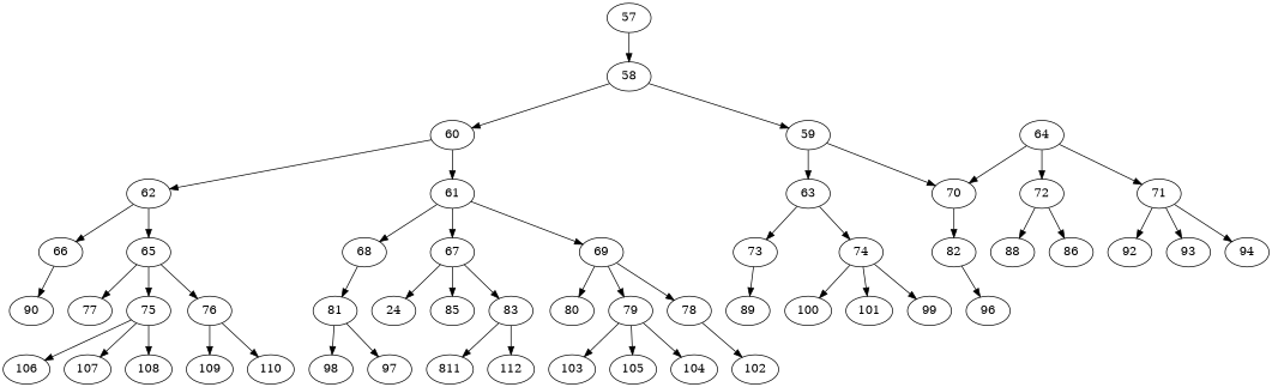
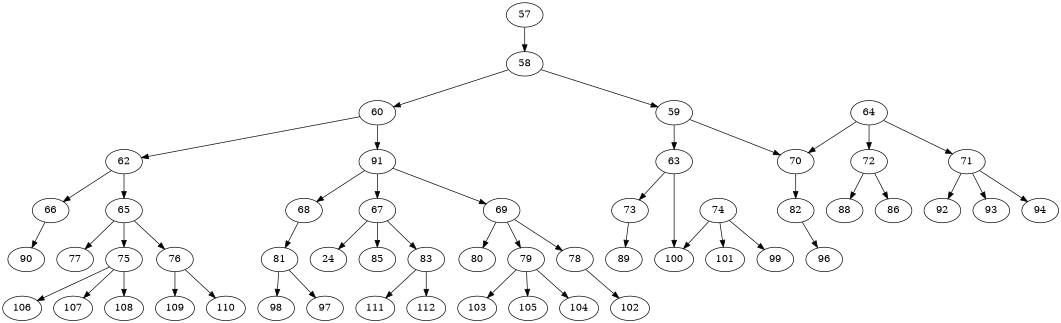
  strict digraph {
    57
    58
    60
    59
    62
-   61
+   61 [label=91]
    63
    70
    66
    65
    68
    67
    69
    73
    74
    64
    72
    71
    89
    100
    101
    99
    82
    88
    86
    92
    93
    94
    90
    77
    75
    76
    81
    n34 [label=24]
    85
    83
    80
    79
    78
    98
    97
-   111 [label=811]
+   111
    112
    103
    105
    104
    102
    106
    107
    108
    109
    110
    96
    57 -> 58
    58 -> 60
    58 -> 59
    60 -> 62
    60 -> 61
    59 -> 63
    59 -> 70
    62 -> 66
    62 -> 65
    61 -> 68
    61 -> 67
    61 -> 69
    63 -> 73
-   63 -> 74
+   63 -> 100
    70 -> 82
    66 -> 90
    65 -> 77
    65 -> 75
    65 -> 76
    68 -> 81
    67 -> n34
    67 -> 85
    67 -> 83
    69 -> 80
    69 -> 79
    69 -> 78
    73 -> 89
    74 -> 100
    74 -> 101
    74 -> 99
    64 -> 70
    64 -> 72
    64 -> 71
    72 -> 88
    72 -> 86
    71 -> 92
    71 -> 93
    71 -> 94
    82 -> 96
    75 -> 106
    75 -> 107
    75 -> 108
    76 -> 109
    76 -> 110
    81 -> 98
    81 -> 97
    83 -> 111
    83 -> 112
    79 -> 103
    79 -> 105
    79 -> 104
    78 -> 102
  }
